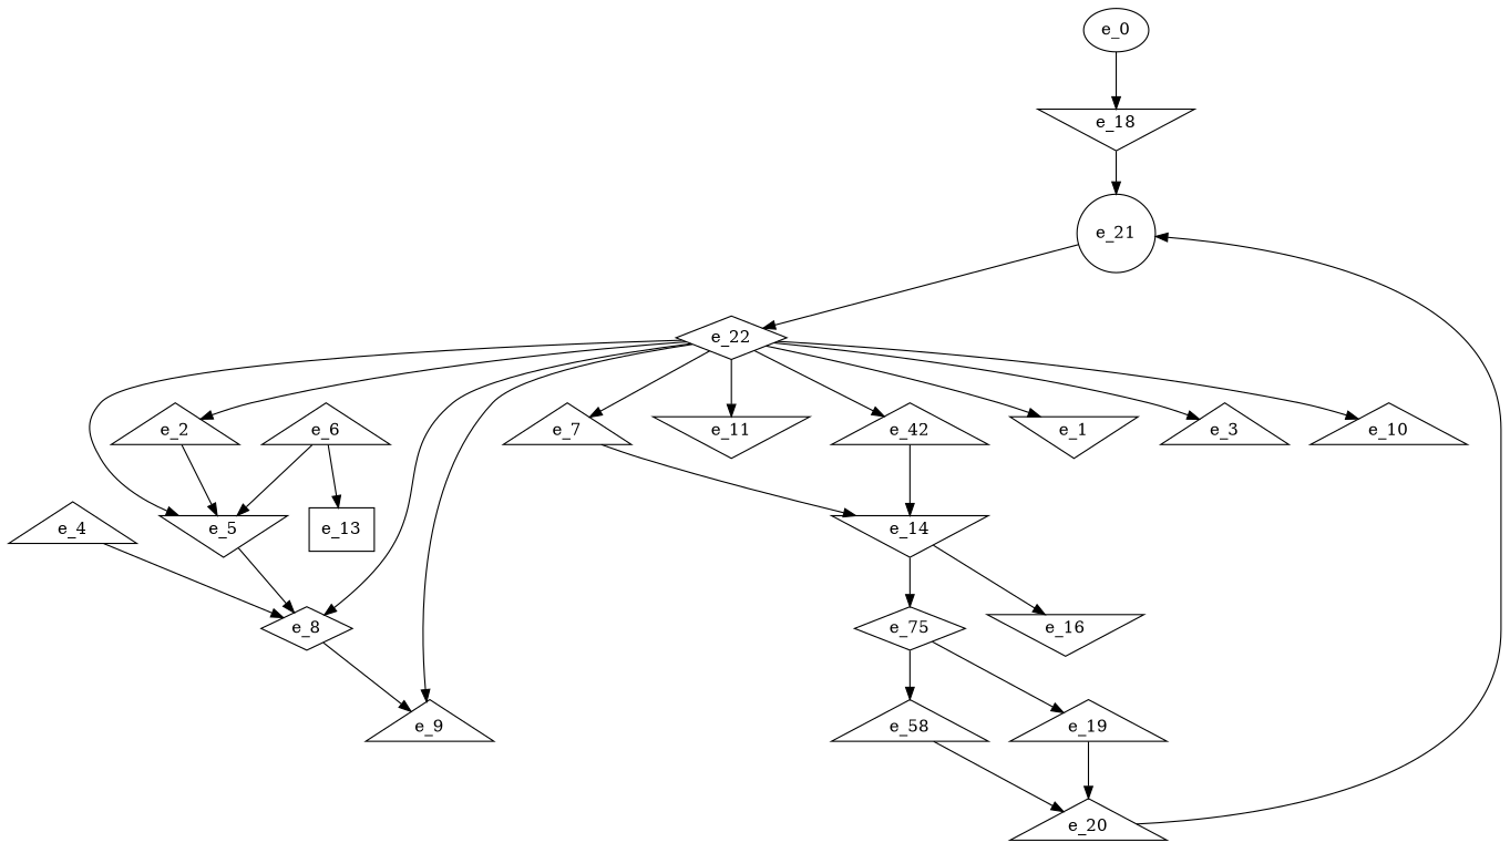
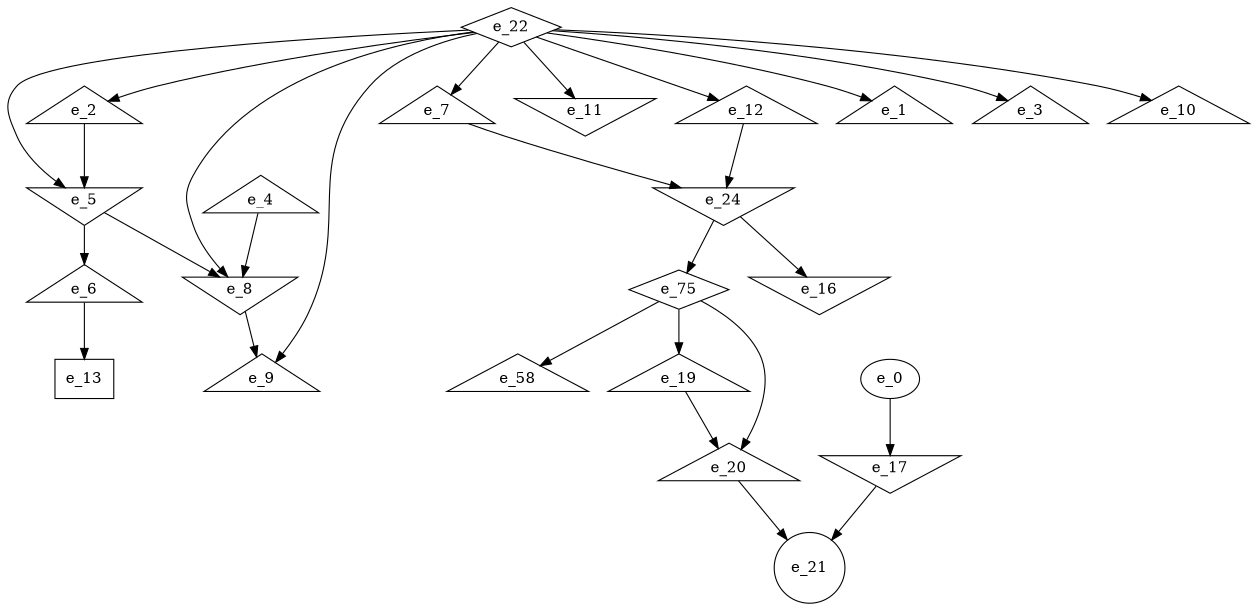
  digraph {
    node [shape=triangle]
-   e_17 [shape=invtriangle label=e_18]
+   e_17 [shape=invtriangle]
    e_21 [shape=circle]
    e_0 [shape=""]
    e_5 [shape=invtriangle]
    e_2
-   e_8 [shape=diamond]
+   e_8 [shape=invtriangle]
    e_6
    e_4
    e_9
    e_13 [shape=dot]
-   e_14 [shape=invtriangle]
+   e_14 [shape=invtriangle label=e_24]
    e_7
    n13 [label=e_75 shape=diamond]
    e_16 [shape=invtriangle]
    e_11 [shape=invtriangle]
-   e_12 [label=e_42]
+   e_12
    n17 [label=e_58]
    e_19
    e_20
    e_22 [shape=diamond]
-   e_1 [shape=invtriangle]
+   e_1
    e_3
    e_10
    e_17 -> e_21
-   e_21 -> e_22
    e_0 -> e_17
    e_5 -> e_8
-   e_6 -> e_5
+   e_5 -> e_6
    e_2 -> e_5
    e_8 -> e_9
    e_6 -> e_13
    e_4 -> e_8
    e_14 -> n13
    e_14 -> e_16
    e_7 -> e_14
    n13 -> n17
    n13 -> e_19
    e_12 -> e_14
-   n17 -> e_20
+   n13 -> e_20
    e_19 -> e_20
    e_20 -> e_21
    e_22 -> e_5
    e_22 -> e_2
    e_22 -> e_8
    e_22 -> e_9
    e_22 -> e_7
    e_22 -> e_11
    e_22 -> e_12
    e_22 -> e_1
    e_22 -> e_3
    e_22 -> e_10
  }
